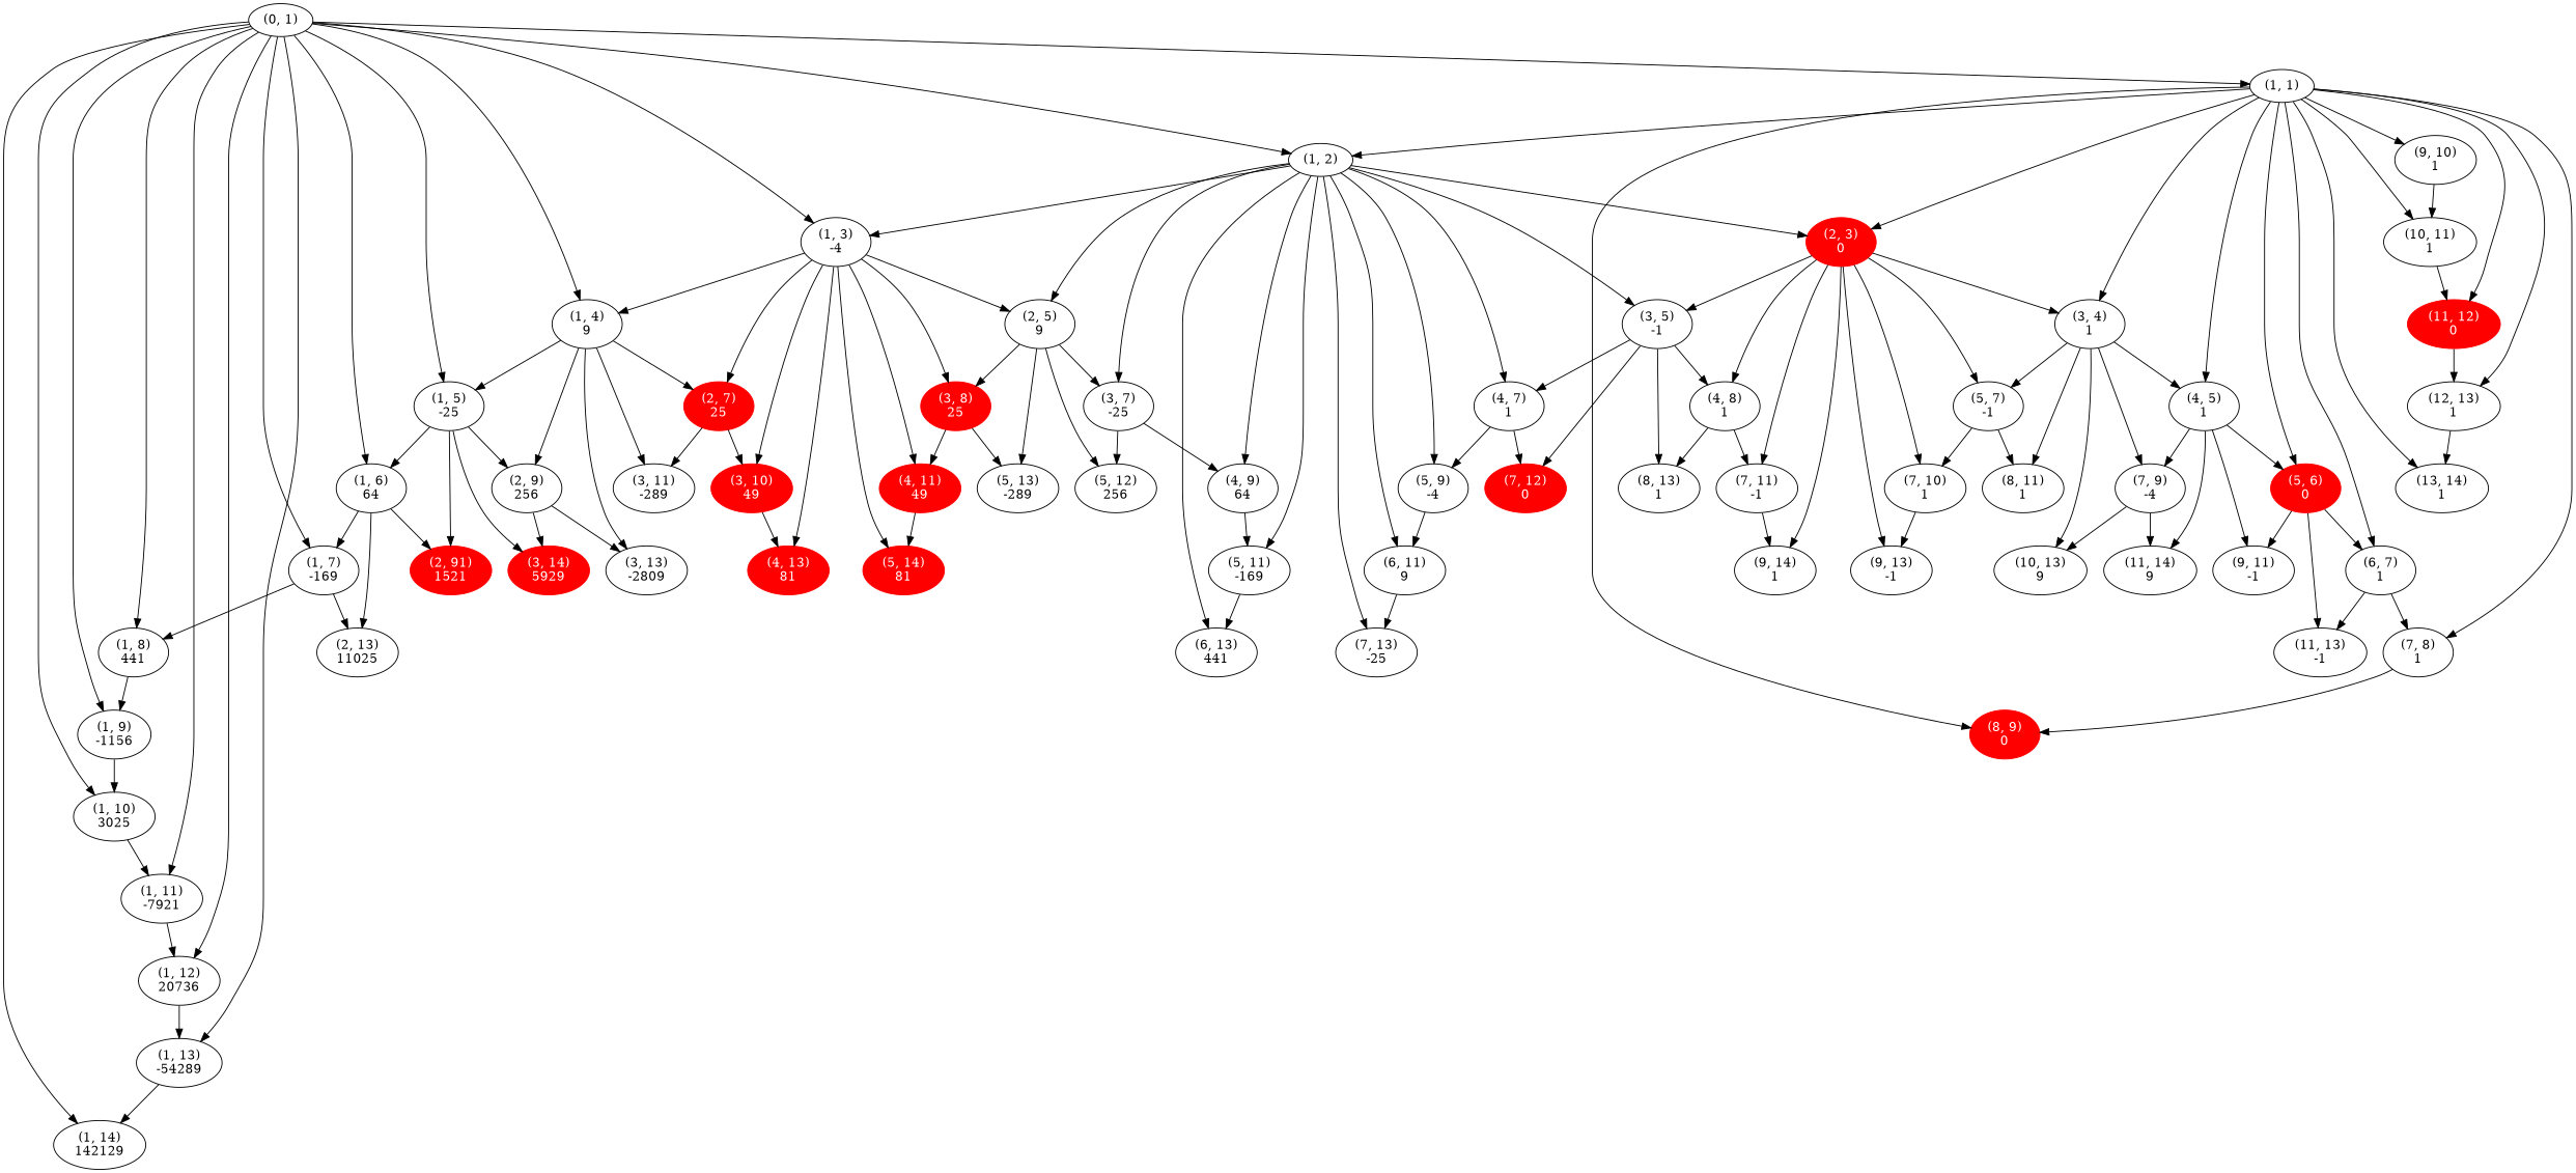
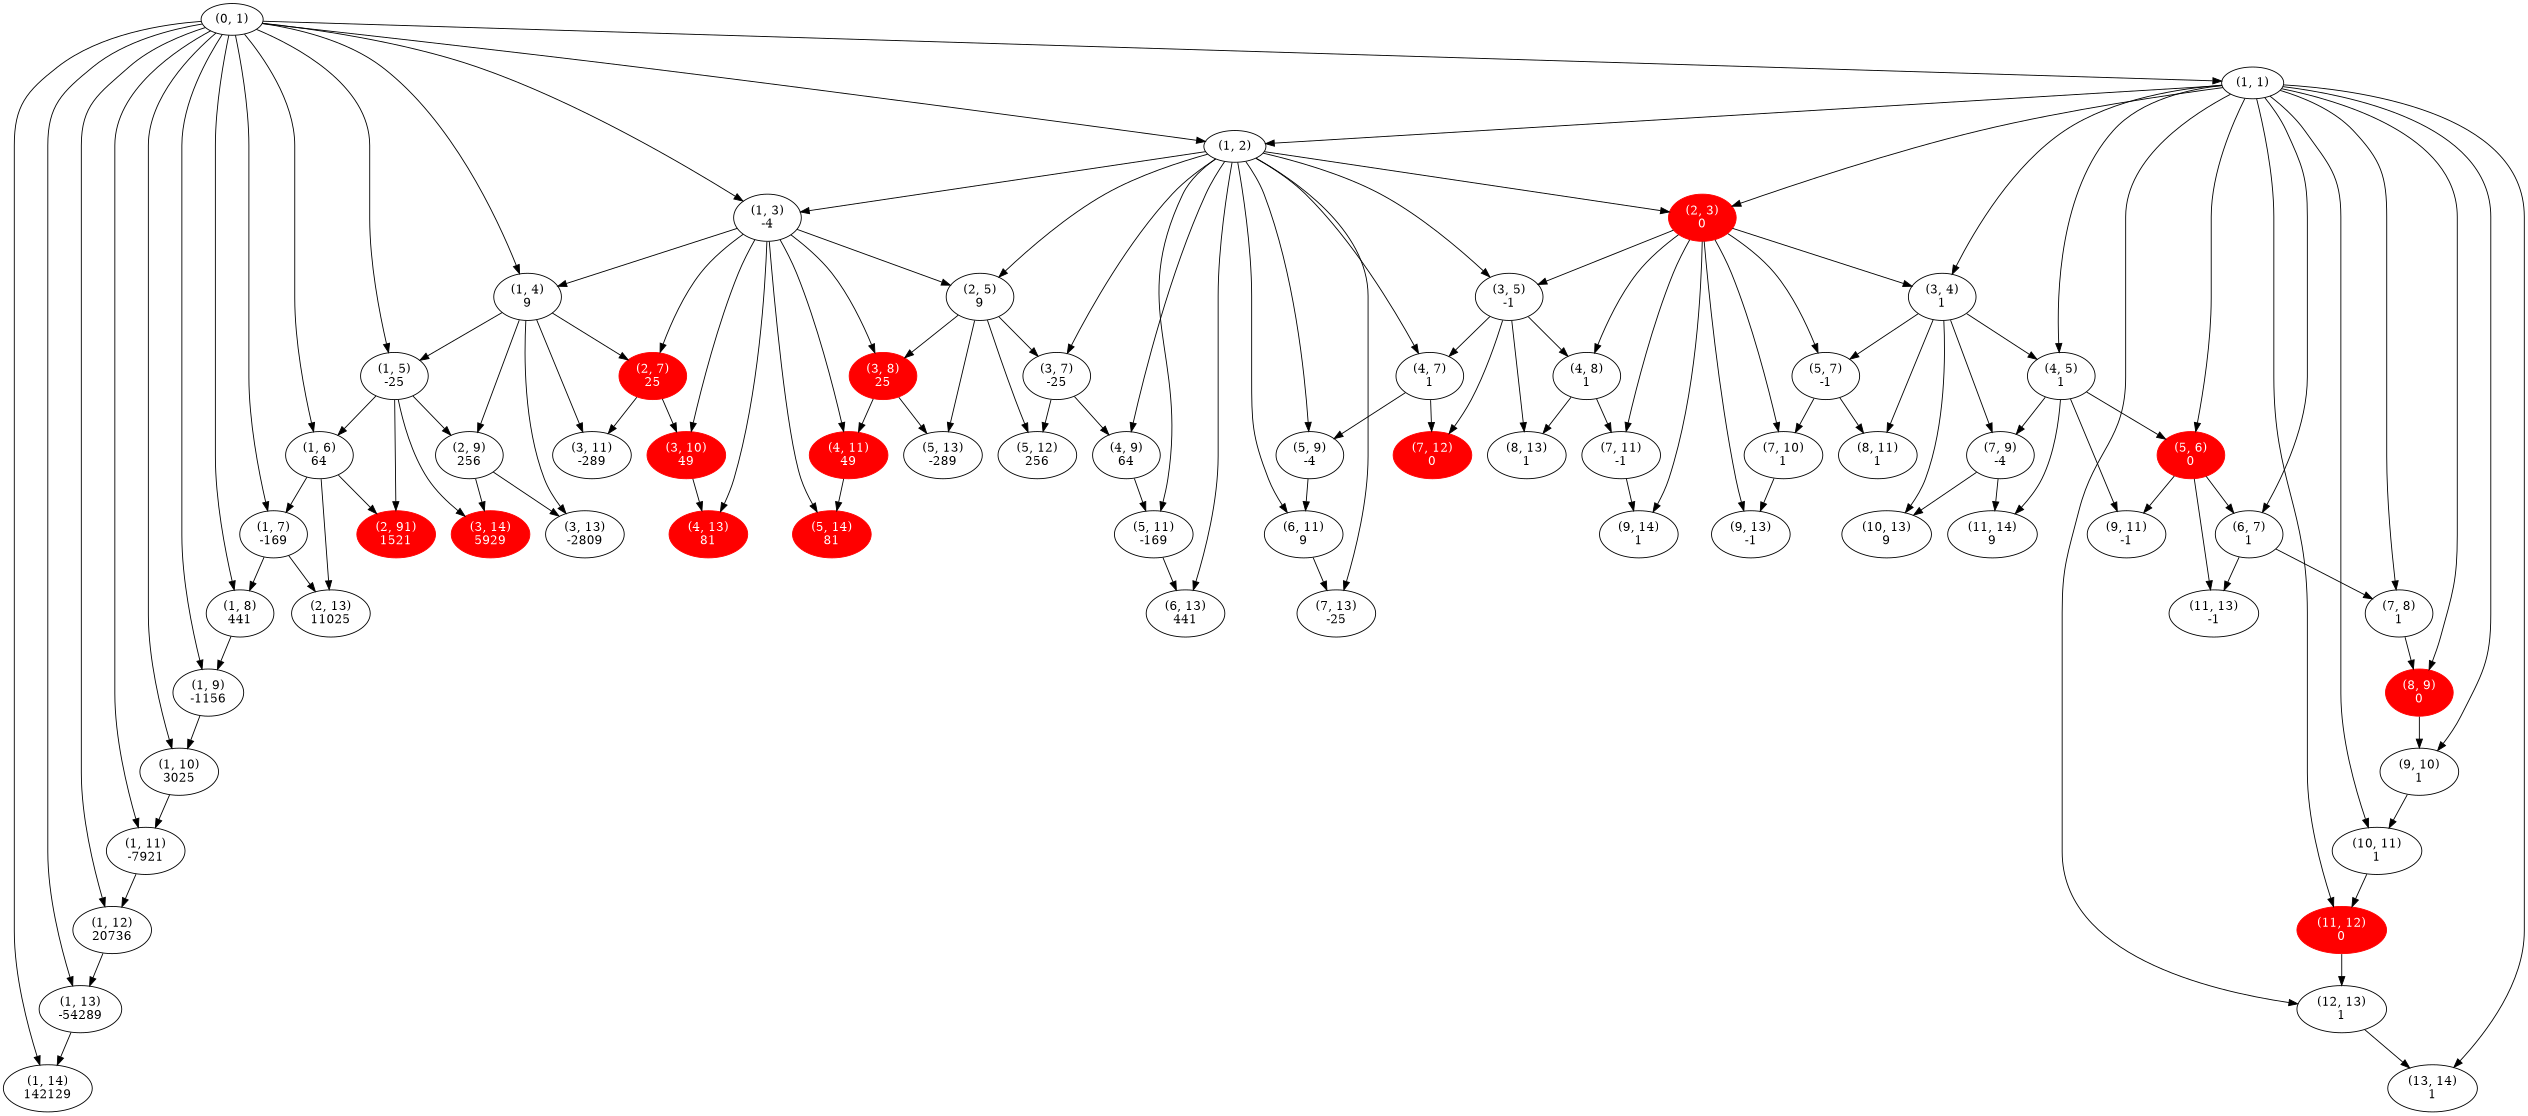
  digraph {
    rankdir=TB
    "(0, 1)"
    "(1, 1)"
    "(1, 2)"
    n4 [label="(1, 3)\n-4"]
    n5 [label="(1, 4)\n9"]
    n6 [label="(1, 5)\n-25"]
    n7 [label="(1, 6)\n64"]
    n8 [label="(1, 7)\n-169"]
    n9 [label="(1, 8)\n441"]
    n10 [label="(1, 9)\n-1156"]
    n11 [label="(1, 10)\n3025"]
    n12 [label="(1, 11)\n-7921"]
    n13 [label="(1, 12)\n20736"]
    n14 [label="(1, 13)\n-54289"]
    n15 [label="(1, 14)\n142129"]
    n16 [bgcolor=red color=red fontcolor=white label="(2, 3)\n0" style=filled]
    n17 [label="(3, 4)\n1"]
    n18 [label="(4, 5)\n1"]
    n19 [bgcolor=red color=red fontcolor=white label="(5, 6)\n0" style=filled]
    n20 [label="(6, 7)\n1"]
    n21 [label="(7, 8)\n1"]
    n22 [bgcolor=red color=red fontcolor=white label="(8, 9)\n0" style=filled]
    n23 [label="(9, 10)\n1"]
    n24 [label="(10, 11)\n1"]
    n25 [bgcolor=red color=red fontcolor=white label="(11, 12)\n0" style=filled]
    n26 [label="(12, 13)\n1"]
    n27 [label="(13, 14)\n1"]
    n28 [label="(2, 5)\n9"]
    n29 [label="(3, 5)\n-1"]
    n30 [label="(3, 7)\n-25"]
    n31 [label="(4, 7)\n1"]
    n32 [label="(4, 9)\n64"]
    n33 [label="(5, 9)\n-4"]
    n34 [label="(5, 11)\n-169"]
    n35 [label="(6, 11)\n9"]
    n36 [label="(6, 13)\n441"]
    n37 [label="(7, 13)\n-25"]
    n38 [bgcolor=red color=red fontcolor=white label="(2, 7)\n25" style=filled]
    n39 [bgcolor=red color=red fontcolor=white label="(3, 8)\n25" style=filled]
    n40 [bgcolor=red color=red fontcolor=white label="(3, 10)\n49" style=filled]
    n41 [bgcolor=red color=red fontcolor=white label="(4, 11)\n49" style=filled]
    n42 [bgcolor=red color=red fontcolor=white label="(4, 13)\n81" style=filled]
    n43 [bgcolor=red color=red fontcolor=white label="(5, 14)\n81" style=filled]
    n44 [label="(2, 9)\n256"]
    n45 [label="(3, 11)\n-289"]
    n46 [label="(3, 13)\n-2809"]
    n47 [bgcolor=red color=red fontcolor=white label="(2, 91)\n1521" style=filled]
    n48 [bgcolor=red color=red fontcolor=white label="(3, 14)\n5929" style=filled]
    n49 [label="(2, 13)\n11025"]
    n50 [label="(5, 7)\n-1"]
    n51 [label="(4, 8)\n1"]
    n52 [label="(7, 10)\n1"]
    n53 [label="(7, 11)\n-1"]
    n54 [label="(9, 13)\n-1"]
    n55 [label="(9, 14)\n1"]
    n56 [label="(7, 9)\n-4"]
    n57 [label="(8, 11)\n1"]
    n58 [label="(10, 13)\n9"]
    n59 [label="(9, 11)\n-1"]
    n60 [label="(11, 14)\n9"]
    n61 [label="(11, 13)\n-1"]
    n62 [label="(5, 12)\n256"]
    n63 [label="(5, 13)\n-289"]
    n64 [bgcolor=red color=red fontcolor=white label="(7, 12)\n0" style=filled]
    n65 [label="(8, 13)\n1"]
    "(0, 1)" -> "(1, 1)"
    "(0, 1)" -> "(1, 2)"
    "(0, 1)" -> n4
    "(0, 1)" -> n5
    "(0, 1)" -> n6
    "(0, 1)" -> n7
    "(0, 1)" -> n8
    "(0, 1)" -> n9
    "(0, 1)" -> n10
    "(0, 1)" -> n11
    "(0, 1)" -> n12
    "(0, 1)" -> n13
    "(0, 1)" -> n14
    "(0, 1)" -> n15
    "(1, 1)" -> "(1, 2)"
    "(1, 1)" -> n16
    "(1, 1)" -> n17
    "(1, 1)" -> n18
    "(1, 1)" -> n19
    "(1, 1)" -> n20
    "(1, 1)" -> n21
    "(1, 1)" -> n22
    "(1, 1)" -> n23
    "(1, 1)" -> n24
    "(1, 1)" -> n25
    "(1, 1)" -> n26
    "(1, 1)" -> n27
    "(1, 2)" -> n4
    "(1, 2)" -> n16
    "(1, 2)" -> n28
    "(1, 2)" -> n29
    "(1, 2)" -> n30
    "(1, 2)" -> n31
    "(1, 2)" -> n32
    "(1, 2)" -> n33
    "(1, 2)" -> n34
    "(1, 2)" -> n35
    "(1, 2)" -> n36
    "(1, 2)" -> n37
    n4 -> n5
    n4 -> n28
    n4 -> n38
    n4 -> n39
    n4 -> n40
    n4 -> n41
    n4 -> n42
    n4 -> n43
    n5 -> n6
    n5 -> n38
    n5 -> n44
    n5 -> n45
    n5 -> n46
    n6 -> n7
    n6 -> n44
    n6 -> n47
    n6 -> n48
    n7 -> n8
    n7 -> n47
    n7 -> n49
    n8 -> n9
    n8 -> n49
    n9 -> n10
    n10 -> n11
    n11 -> n12
    n12 -> n13
    n13 -> n14
    n14 -> n15
    n16 -> n17
    n16 -> n29
    n16 -> n50
    n16 -> n51
    n16 -> n52
    n16 -> n53
    n16 -> n54
    n16 -> n55
    n17 -> n18
    n17 -> n50
    n17 -> n56
    n17 -> n57
    n17 -> n58
    n18 -> n19
    n18 -> n56
    n18 -> n59
    n18 -> n60
    n19 -> n20
    n19 -> n59
    n19 -> n61
    n20 -> n21
    n20 -> n61
    n21 -> n22
+   n22 -> n23
    n23 -> n24
    n24 -> n25
    n25 -> n26
    n26 -> n27
    n28 -> n30
    n28 -> n39
    n28 -> n62
    n28 -> n63
    n29 -> n31
    n29 -> n51
    n29 -> n64
    n29 -> n65
    n30 -> n32
    n30 -> n62
    n31 -> n33
    n31 -> n64
    n32 -> n34
    n33 -> n35
    n34 -> n36
    n35 -> n37
    n38 -> n40
    n38 -> n45
    n39 -> n41
    n39 -> n63
    n40 -> n42
    n41 -> n43
    n44 -> n46
    n44 -> n48
    n50 -> n52
    n50 -> n57
    n51 -> n53
    n51 -> n65
    n52 -> n54
    n53 -> n55
    n56 -> n58
    n56 -> n60
  }
